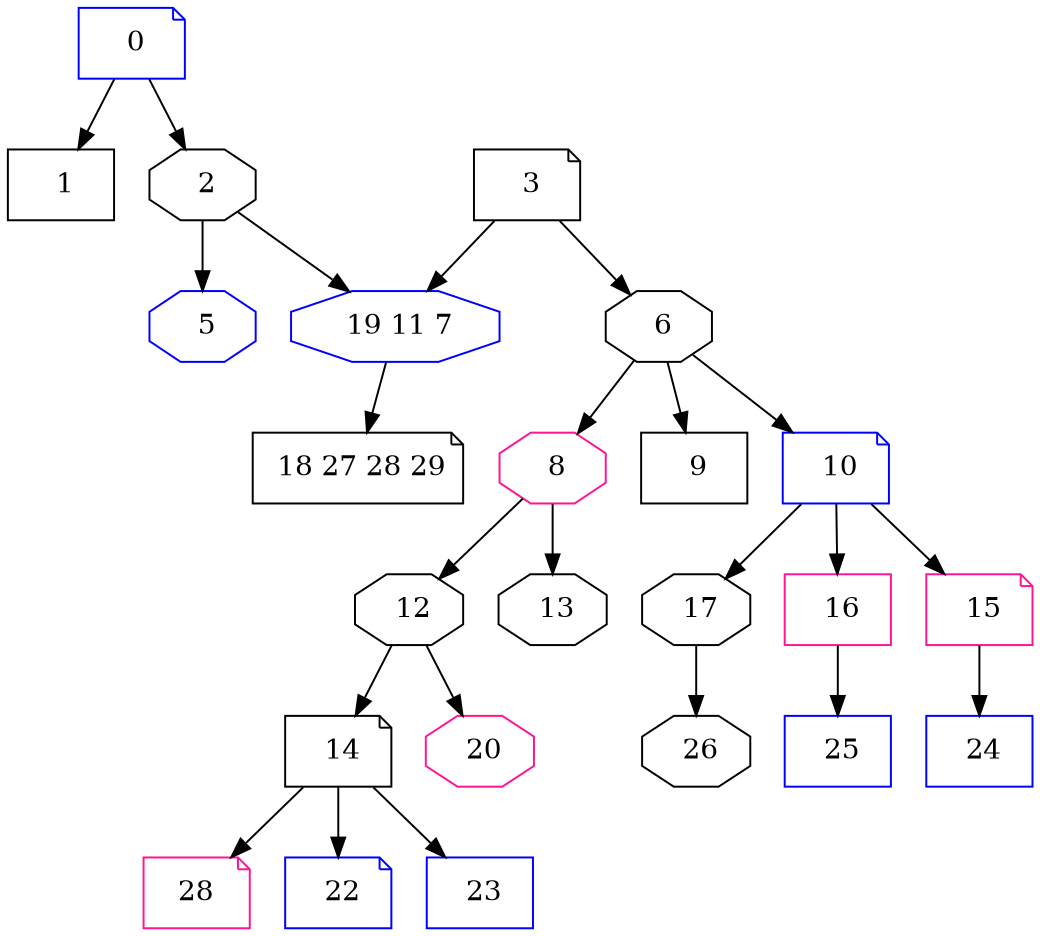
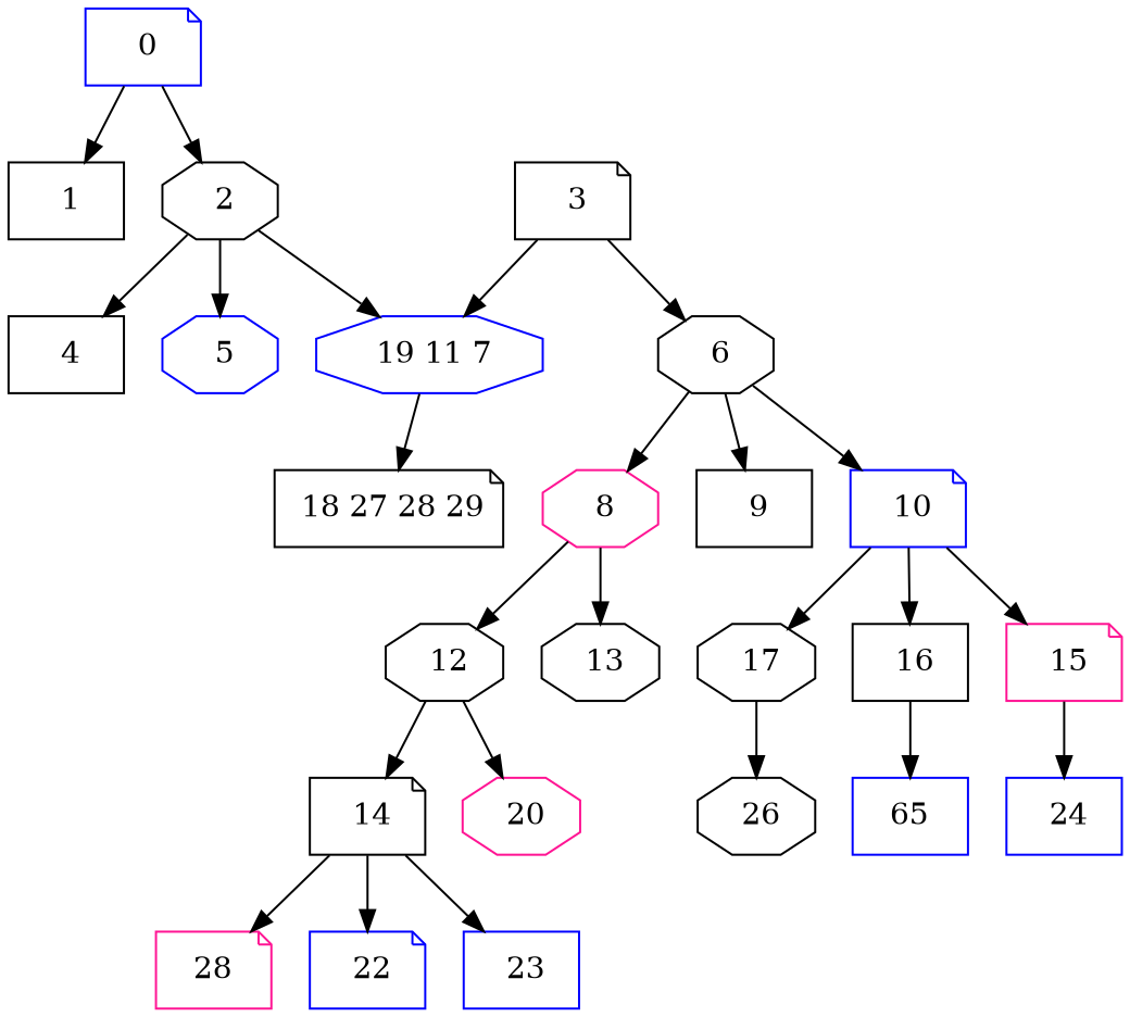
  digraph {
    node [color=black shape=octagon]
    " 0" [color=blue shape=note]
    " 1" [shape=box]
    " 2"
+   " 4" [shape=box]
    " 5" [color=blue]
    " 19 11 7" [color=blue]
    " 3" [shape=note]
    " 6"
    " 8" [color=deeppink]
    " 9" [shape=box]
    " 10" [color=blue shape=note]
    " 18 27 28 29" [shape=note]
    " 17"
    " 26"
-   " 25" [color=blue shape=box]
+   " 25" [color=blue shape=box label=65]
    " 12"
    " 13"
-   " 16" [color=deeppink shape=box]
+   " 16" [shape=box]
    " 15" [color=deeppink shape=note]
    " 14" [shape=note]
    " 20" [color=deeppink]
    n22 [color=deeppink label=28 shape=note]
    " 22" [color=blue shape=note]
    " 23" [color=blue shape=box]
    " 24" [color=blue shape=box]
    " 0" -> " 1"
    " 0" -> " 2"
+   " 2" -> " 4"
    " 2" -> " 5"
    " 2" -> " 19 11 7"
    " 19 11 7" -> " 18 27 28 29"
    " 3" -> " 19 11 7"
    " 3" -> " 6"
    " 6" -> " 8"
    " 6" -> " 9"
    " 6" -> " 10"
    " 8" -> " 12"
    " 8" -> " 13"
    " 10" -> " 17"
    " 10" -> " 16"
    " 10" -> " 15"
    " 17" -> " 26"
    " 12" -> " 14"
    " 12" -> " 20"
    " 16" -> " 25"
    " 15" -> " 24"
    " 14" -> n22
    " 14" -> " 22"
    " 14" -> " 23"
  }
